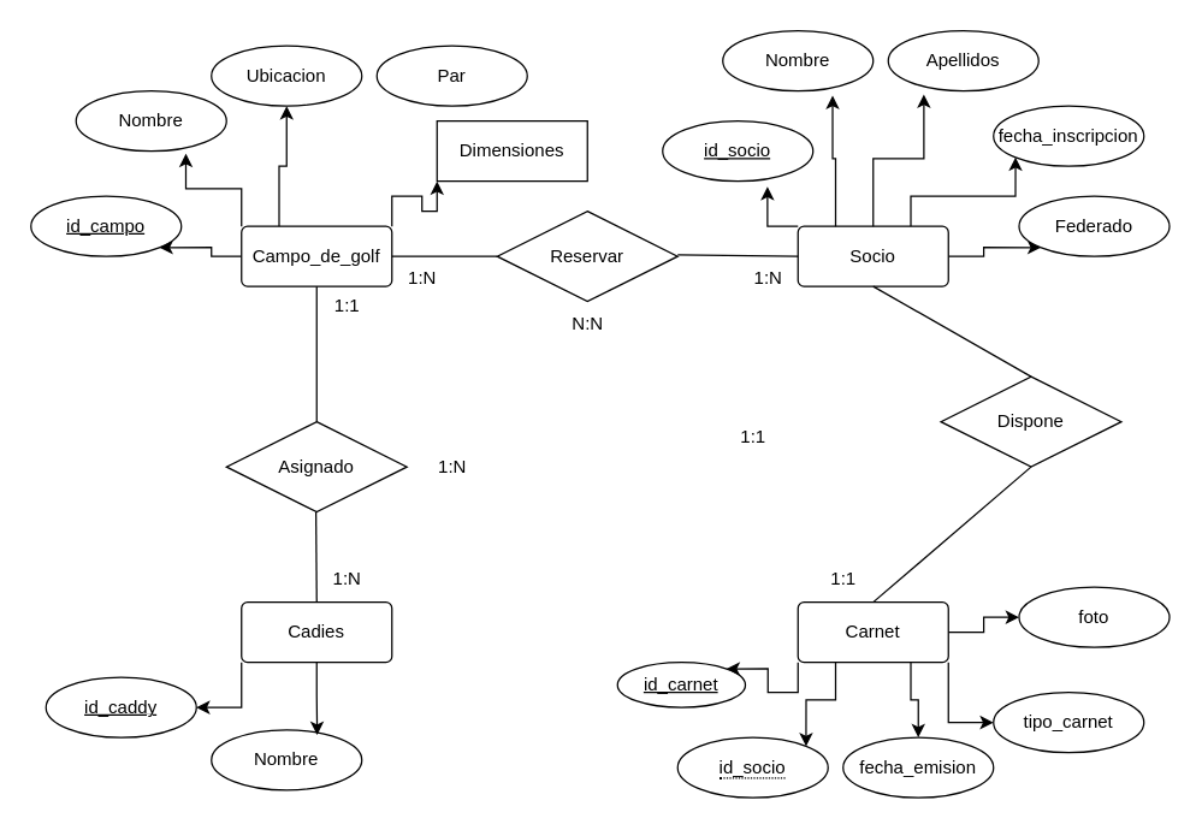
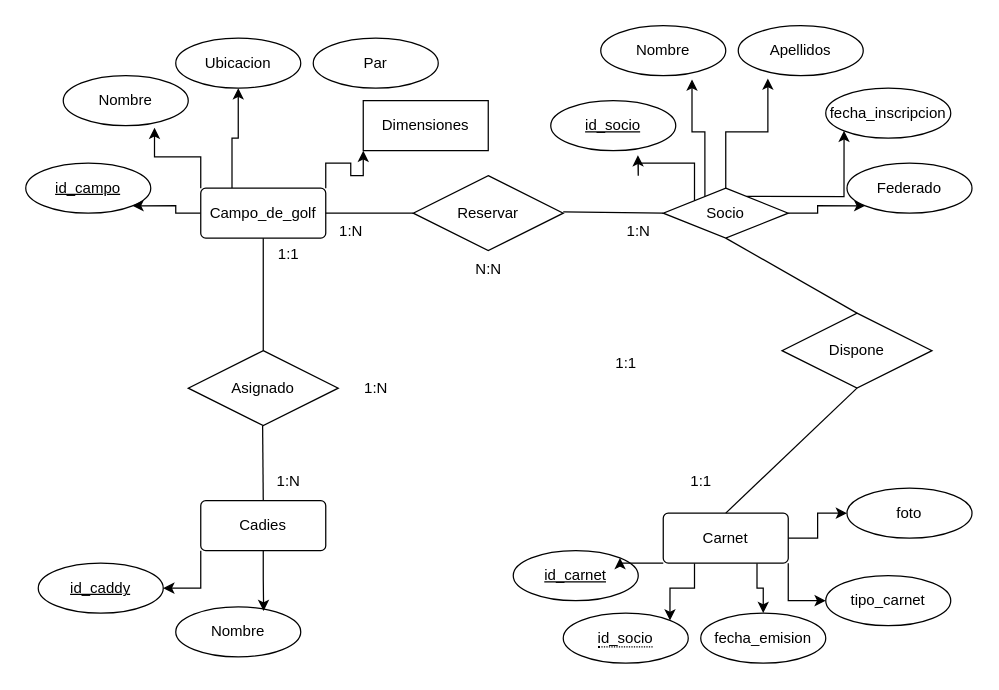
  <mxCell id="0" />
  <mxCell id="1" parent="0" />
  <mxCell id="2" value="Asignado" style="shape=rhombus;perimeter=rhombusPerimeter;whiteSpace=wrap;html=1;align=center;" vertex="1" parent="1"><mxGeometry x="150" y="280" width="120" height="60" as="geometry" /></mxCell>
  <mxCell id="3" value="id_campo" style="ellipse;whiteSpace=wrap;html=1;align=center;fontStyle=4;" vertex="1" parent="1"><mxGeometry x="20" y="130" width="100" height="40" as="geometry" /></mxCell>
  <mxCell id="4" value="Nombre" style="ellipse;whiteSpace=wrap;html=1;align=center;" vertex="1" parent="1"><mxGeometry x="50" y="60" width="100" height="40" as="geometry" /></mxCell>
  <mxCell id="5" style="edgeStyle=orthogonalEdgeStyle;rounded=0;orthogonalLoop=1;jettySize=auto;html=1;exitX=0;exitY=0.5;exitDx=0;exitDy=0;entryX=1;entryY=1;entryDx=0;entryDy=0;" edge="1" parent="1" source="8" target="3"><mxGeometry relative="1" as="geometry" /></mxCell>
  <mxCell id="6" style="edgeStyle=orthogonalEdgeStyle;rounded=0;orthogonalLoop=1;jettySize=auto;html=1;exitX=0.25;exitY=0;exitDx=0;exitDy=0;entryX=0.5;entryY=1;entryDx=0;entryDy=0;" edge="1" parent="1" source="8" target="9"><mxGeometry relative="1" as="geometry" /></mxCell>
  <mxCell id="7" style="edgeStyle=orthogonalEdgeStyle;rounded=0;orthogonalLoop=1;jettySize=auto;html=1;exitX=1;exitY=0;exitDx=0;exitDy=0;entryX=0;entryY=1;entryDx=0;entryDy=0;" edge="1" parent="1" source="8" target="11"><mxGeometry relative="1" as="geometry" /></mxCell>
  <mxCell id="8" value="Campo_de_golf" style="rounded=1;arcSize=10;whiteSpace=wrap;html=1;align=center;" vertex="1" parent="1"><mxGeometry x="160" y="150" width="100" height="40" as="geometry" /></mxCell>
  <mxCell id="9" value="Ubicacion" style="ellipse;whiteSpace=wrap;html=1;align=center;" vertex="1" parent="1"><mxGeometry x="140" y="30" width="100" height="40" as="geometry" /></mxCell>
  <mxCell id="10" value="Par" style="ellipse;whiteSpace=wrap;html=1;align=center;" vertex="1" parent="1"><mxGeometry x="250" y="30" width="100" height="40" as="geometry" /></mxCell>
  <mxCell id="11" value="Dimensiones" style="whiteSpace=wrap;html=1;align=center;rounded=0;" vertex="1" parent="1"><mxGeometry x="290" y="80" width="100" height="40" as="geometry" /></mxCell>
  <mxCell id="12" value="id_socio" style="ellipse;whiteSpace=wrap;html=1;align=center;fontStyle=4;" vertex="1" parent="1"><mxGeometry x="440" y="80" width="100" height="40" as="geometry" /></mxCell>
  <mxCell id="13" value="Nombre" style="ellipse;whiteSpace=wrap;html=1;align=center;" vertex="1" parent="1"><mxGeometry x="480" y="20" width="100" height="40" as="geometry" /></mxCell>
  <mxCell id="14" style="edgeStyle=orthogonalEdgeStyle;rounded=0;orthogonalLoop=1;jettySize=auto;html=1;exitX=0.75;exitY=0;exitDx=0;exitDy=0;entryX=0;entryY=1;entryDx=0;entryDy=0;" edge="1" parent="1" source="16" target="18"><mxGeometry relative="1" as="geometry" /></mxCell>
  <mxCell id="15" style="edgeStyle=orthogonalEdgeStyle;rounded=0;orthogonalLoop=1;jettySize=auto;html=1;exitX=1;exitY=0.5;exitDx=0;exitDy=0;entryX=0;entryY=1;entryDx=0;entryDy=0;" edge="1" parent="1" source="16" target="19"><mxGeometry relative="1" as="geometry" /></mxCell>
- <mxCell id="16" value="Socio" style="rounded=1;arcSize=10;whiteSpace=wrap;html=1;align=center;" vertex="1" parent="1"><mxGeometry x="530" y="150" width="100" height="40" as="geometry" /></mxCell>
+ <mxCell id="16" value="Socio" style="rhombus;arcSize=10;whiteSpace=wrap;html=1;align=center;" vertex="1" parent="1"><mxGeometry x="530" y="150" width="100" height="40" as="geometry" /></mxCell>
  <mxCell id="17" value="Apellidos" style="ellipse;whiteSpace=wrap;html=1;align=center;" vertex="1" parent="1"><mxGeometry x="590" y="20" width="100" height="40" as="geometry" /></mxCell>
  <mxCell id="18" value="fecha_inscripcion" style="ellipse;whiteSpace=wrap;html=1;align=center;" vertex="1" parent="1"><mxGeometry x="660" y="70" width="100" height="40" as="geometry" /></mxCell>
  <mxCell id="19" value="Federado" style="ellipse;whiteSpace=wrap;html=1;align=center;" vertex="1" parent="1"><mxGeometry x="677" y="130" width="100" height="40" as="geometry" /></mxCell>
- <mxCell id="20" value="id_carnet" style="ellipse;whiteSpace=wrap;html=1;align=center;fontStyle=4;" vertex="1" parent="1"><mxGeometry x="410" y="440" width="85" height="30" as="geometry" /></mxCell>
+ <mxCell id="20" value="id_carnet" style="ellipse;whiteSpace=wrap;html=1;align=center;fontStyle=4;" vertex="1" parent="1"><mxGeometry x="410" y="440" width="100" height="40" as="geometry" /></mxCell>
  <mxCell id="21" style="edgeStyle=orthogonalEdgeStyle;rounded=0;orthogonalLoop=1;jettySize=auto;html=1;exitX=1;exitY=0.5;exitDx=0;exitDy=0;" edge="1" parent="1" source="26" target="29"><mxGeometry relative="1" as="geometry" /></mxCell>
  <mxCell id="22" style="edgeStyle=orthogonalEdgeStyle;rounded=0;orthogonalLoop=1;jettySize=auto;html=1;exitX=1;exitY=1;exitDx=0;exitDy=0;entryX=0;entryY=0.5;entryDx=0;entryDy=0;" edge="1" parent="1" source="26" target="28"><mxGeometry relative="1" as="geometry" /></mxCell>
  <mxCell id="23" style="edgeStyle=orthogonalEdgeStyle;rounded=0;orthogonalLoop=1;jettySize=auto;html=1;exitX=0.75;exitY=1;exitDx=0;exitDy=0;entryX=0.5;entryY=0;entryDx=0;entryDy=0;" edge="1" parent="1" source="26" target="27"><mxGeometry relative="1" as="geometry" /></mxCell>
  <mxCell id="24" style="edgeStyle=orthogonalEdgeStyle;rounded=0;orthogonalLoop=1;jettySize=auto;html=1;exitX=0.25;exitY=1;exitDx=0;exitDy=0;entryX=1;entryY=0;entryDx=0;entryDy=0;" edge="1" parent="1" source="26" target="30"><mxGeometry relative="1" as="geometry" /></mxCell>
  <mxCell id="25" style="edgeStyle=orthogonalEdgeStyle;rounded=0;orthogonalLoop=1;jettySize=auto;html=1;exitX=0;exitY=1;exitDx=0;exitDy=0;entryX=1;entryY=0;entryDx=0;entryDy=0;" edge="1" parent="1" source="26" target="20"><mxGeometry relative="1" as="geometry" /></mxCell>
- <mxCell id="26" value="Carnet" style="rounded=1;arcSize=10;whiteSpace=wrap;html=1;align=center;" vertex="1" parent="1"><mxGeometry x="530" y="400" width="100" height="40" as="geometry" /></mxCell>
+ <mxCell id="26" value="Carnet" style="rounded=1;arcSize=10;whiteSpace=wrap;html=1;align=center;" vertex="1" parent="1"><mxGeometry x="530" y="410" width="100" height="40" as="geometry" /></mxCell>
  <mxCell id="27" value="fecha_emision" style="ellipse;whiteSpace=wrap;html=1;align=center;" vertex="1" parent="1"><mxGeometry x="560" y="490" width="100" height="40" as="geometry" /></mxCell>
  <mxCell id="28" value="tipo_carnet" style="ellipse;whiteSpace=wrap;html=1;align=center;" vertex="1" parent="1"><mxGeometry x="660" y="460" width="100" height="40" as="geometry" /></mxCell>
  <mxCell id="29" value="foto" style="ellipse;whiteSpace=wrap;html=1;align=center;" vertex="1" parent="1"><mxGeometry x="677" y="390" width="100" height="40" as="geometry" /></mxCell>
  <mxCell id="30" value="&lt;span style=&quot;border-bottom: 1px dotted&quot;&gt;id_socio&lt;/span&gt;" style="ellipse;whiteSpace=wrap;html=1;align=center;" vertex="1" parent="1"><mxGeometry x="450" y="490" width="100" height="40" as="geometry" /></mxCell>
  <mxCell id="31" value="id_caddy" style="ellipse;whiteSpace=wrap;html=1;align=center;fontStyle=4;" vertex="1" parent="1"><mxGeometry x="30" y="450" width="100" height="40" as="geometry" /></mxCell>
  <mxCell id="32" style="edgeStyle=orthogonalEdgeStyle;rounded=0;orthogonalLoop=1;jettySize=auto;html=1;exitX=0;exitY=1;exitDx=0;exitDy=0;entryX=1;entryY=0.5;entryDx=0;entryDy=0;" edge="1" parent="1" source="33" target="31"><mxGeometry relative="1" as="geometry" /></mxCell>
  <mxCell id="33" value="Cadies" style="rounded=1;arcSize=10;whiteSpace=wrap;html=1;align=center;" vertex="1" parent="1"><mxGeometry x="160" y="400" width="100" height="40" as="geometry" /></mxCell>
  <mxCell id="34" value="Nombre" style="ellipse;whiteSpace=wrap;html=1;align=center;" vertex="1" parent="1"><mxGeometry x="140" y="485" width="100" height="40" as="geometry" /></mxCell>
  <mxCell id="35" value="Reservar" style="shape=rhombus;perimeter=rhombusPerimeter;whiteSpace=wrap;html=1;align=center;" vertex="1" parent="1"><mxGeometry x="330" y="140" width="120" height="60" as="geometry" /></mxCell>
  <mxCell id="36" value="Dispone" style="shape=rhombus;perimeter=rhombusPerimeter;whiteSpace=wrap;html=1;align=center;" vertex="1" parent="1"><mxGeometry x="625" y="250" width="120" height="60" as="geometry" /></mxCell>
  <mxCell id="37" style="edgeStyle=orthogonalEdgeStyle;rounded=0;orthogonalLoop=1;jettySize=auto;html=1;exitX=0;exitY=0;exitDx=0;exitDy=0;entryX=0.73;entryY=1.042;entryDx=0;entryDy=0;entryPerimeter=0;" edge="1" parent="1" source="8" target="4"><mxGeometry relative="1" as="geometry" /></mxCell>
  <mxCell id="38" style="edgeStyle=orthogonalEdgeStyle;rounded=0;orthogonalLoop=1;jettySize=auto;html=1;exitX=0;exitY=0;exitDx=0;exitDy=0;entryX=0.697;entryY=1.092;entryDx=0;entryDy=0;entryPerimeter=0;" edge="1" parent="1" source="16" target="12"><mxGeometry relative="1" as="geometry" /></mxCell>
  <mxCell id="39" style="edgeStyle=orthogonalEdgeStyle;rounded=0;orthogonalLoop=1;jettySize=auto;html=1;exitX=0.25;exitY=0;exitDx=0;exitDy=0;entryX=0.73;entryY=1.075;entryDx=0;entryDy=0;entryPerimeter=0;" edge="1" parent="1" source="16" target="13"><mxGeometry relative="1" as="geometry" /></mxCell>
  <mxCell id="40" style="edgeStyle=orthogonalEdgeStyle;rounded=0;orthogonalLoop=1;jettySize=auto;html=1;exitX=0.5;exitY=0;exitDx=0;exitDy=0;entryX=0.237;entryY=1.058;entryDx=0;entryDy=0;entryPerimeter=0;" edge="1" parent="1" source="16" target="17"><mxGeometry relative="1" as="geometry" /></mxCell>
  <mxCell id="41" style="edgeStyle=orthogonalEdgeStyle;rounded=0;orthogonalLoop=1;jettySize=auto;html=1;exitX=0.5;exitY=1;exitDx=0;exitDy=0;entryX=0.703;entryY=0.083;entryDx=0;entryDy=0;entryPerimeter=0;" edge="1" parent="1" source="33" target="34"><mxGeometry relative="1" as="geometry" /></mxCell>
  <mxCell id="42" value="" style="endArrow=none;html=1;rounded=0;exitX=1;exitY=0.5;exitDx=0;exitDy=0;" edge="1" parent="1" source="8" target="35"><mxGeometry relative="1" as="geometry"><mxPoint x="280" y="320" as="sourcePoint" /><mxPoint x="440" y="320" as="targetPoint" /></mxGeometry></mxCell>
  <mxCell id="43" value="" style="endArrow=none;html=1;rounded=0;exitX=1;exitY=0.5;exitDx=0;exitDy=0;entryX=0;entryY=0.5;entryDx=0;entryDy=0;" edge="1" parent="1" target="16"><mxGeometry relative="1" as="geometry"><mxPoint x="450" y="169" as="sourcePoint" /><mxPoint x="520" y="169" as="targetPoint" /></mxGeometry></mxCell>
  <mxCell id="44" value="" style="endArrow=none;html=1;rounded=0;exitX=0.5;exitY=1;exitDx=0;exitDy=0;entryX=0.5;entryY=0;entryDx=0;entryDy=0;" edge="1" parent="1" source="16" target="36"><mxGeometry relative="1" as="geometry"><mxPoint x="460" y="179" as="sourcePoint" /><mxPoint x="540" y="180" as="targetPoint" /></mxGeometry></mxCell>
  <mxCell id="45" value="" style="endArrow=none;html=1;rounded=0;exitX=0.5;exitY=0;exitDx=0;exitDy=0;entryX=0.5;entryY=1;entryDx=0;entryDy=0;" edge="1" parent="1" source="26" target="36"><mxGeometry relative="1" as="geometry"><mxPoint x="590" y="200" as="sourcePoint" /><mxPoint x="590" y="270" as="targetPoint" /></mxGeometry></mxCell>
  <mxCell id="46" value="" style="endArrow=none;html=1;rounded=0;entryX=0.5;entryY=1;entryDx=0;entryDy=0;" edge="1" parent="1"><mxGeometry relative="1" as="geometry"><mxPoint x="210" y="400" as="sourcePoint" /><mxPoint x="209.5" y="340" as="targetPoint" /></mxGeometry></mxCell>
  <mxCell id="47" value="" style="endArrow=none;html=1;rounded=0;entryX=0.5;entryY=1;entryDx=0;entryDy=0;exitX=0.5;exitY=0;exitDx=0;exitDy=0;" edge="1" parent="1" source="2" target="8"><mxGeometry relative="1" as="geometry"><mxPoint x="220" y="410" as="sourcePoint" /><mxPoint x="219.5" y="350" as="targetPoint" /></mxGeometry></mxCell>
  <mxCell id="48" value="1:1" style="text;html=1;align=center;verticalAlign=middle;resizable=0;points=[];autosize=1;strokeColor=none;fillColor=none;" vertex="1" parent="1"><mxGeometry x="210" y="188" width="40" height="30" as="geometry" /></mxCell>
  <mxCell id="49" value="1:N" style="text;html=1;align=center;verticalAlign=middle;resizable=0;points=[];autosize=1;strokeColor=none;fillColor=none;" vertex="1" parent="1"><mxGeometry x="210" y="370" width="40" height="30" as="geometry" /></mxCell>
  <mxCell id="50" value="1:N" style="text;html=1;align=center;verticalAlign=middle;resizable=0;points=[];autosize=1;strokeColor=none;fillColor=none;" vertex="1" parent="1"><mxGeometry x="280" y="295" width="40" height="30" as="geometry" /></mxCell>
  <mxCell id="51" value="1:N" style="text;html=1;align=center;verticalAlign=middle;resizable=0;points=[];autosize=1;strokeColor=none;fillColor=none;" vertex="1" parent="1"><mxGeometry x="260" y="170" width="40" height="30" as="geometry" /></mxCell>
  <mxCell id="52" value="N:N" style="text;html=1;align=center;verticalAlign=middle;resizable=0;points=[];autosize=1;strokeColor=none;fillColor=none;" vertex="1" parent="1"><mxGeometry x="370" y="200" width="40" height="30" as="geometry" /></mxCell>
  <mxCell id="53" value="1:N" style="text;html=1;align=center;verticalAlign=middle;resizable=0;points=[];autosize=1;strokeColor=none;fillColor=none;" vertex="1" parent="1"><mxGeometry x="490" y="170" width="40" height="30" as="geometry" /></mxCell>
  <mxCell id="54" value="1:1" style="text;html=1;align=center;verticalAlign=middle;resizable=0;points=[];autosize=1;strokeColor=none;fillColor=none;" vertex="1" parent="1"><mxGeometry x="480" y="275" width="40" height="30" as="geometry" /></mxCell>
  <mxCell id="55" value="1:1" style="text;html=1;align=center;verticalAlign=middle;resizable=0;points=[];autosize=1;strokeColor=none;fillColor=none;" vertex="1" parent="1"><mxGeometry x="540" y="370" width="40" height="30" as="geometry" /></mxCell>
